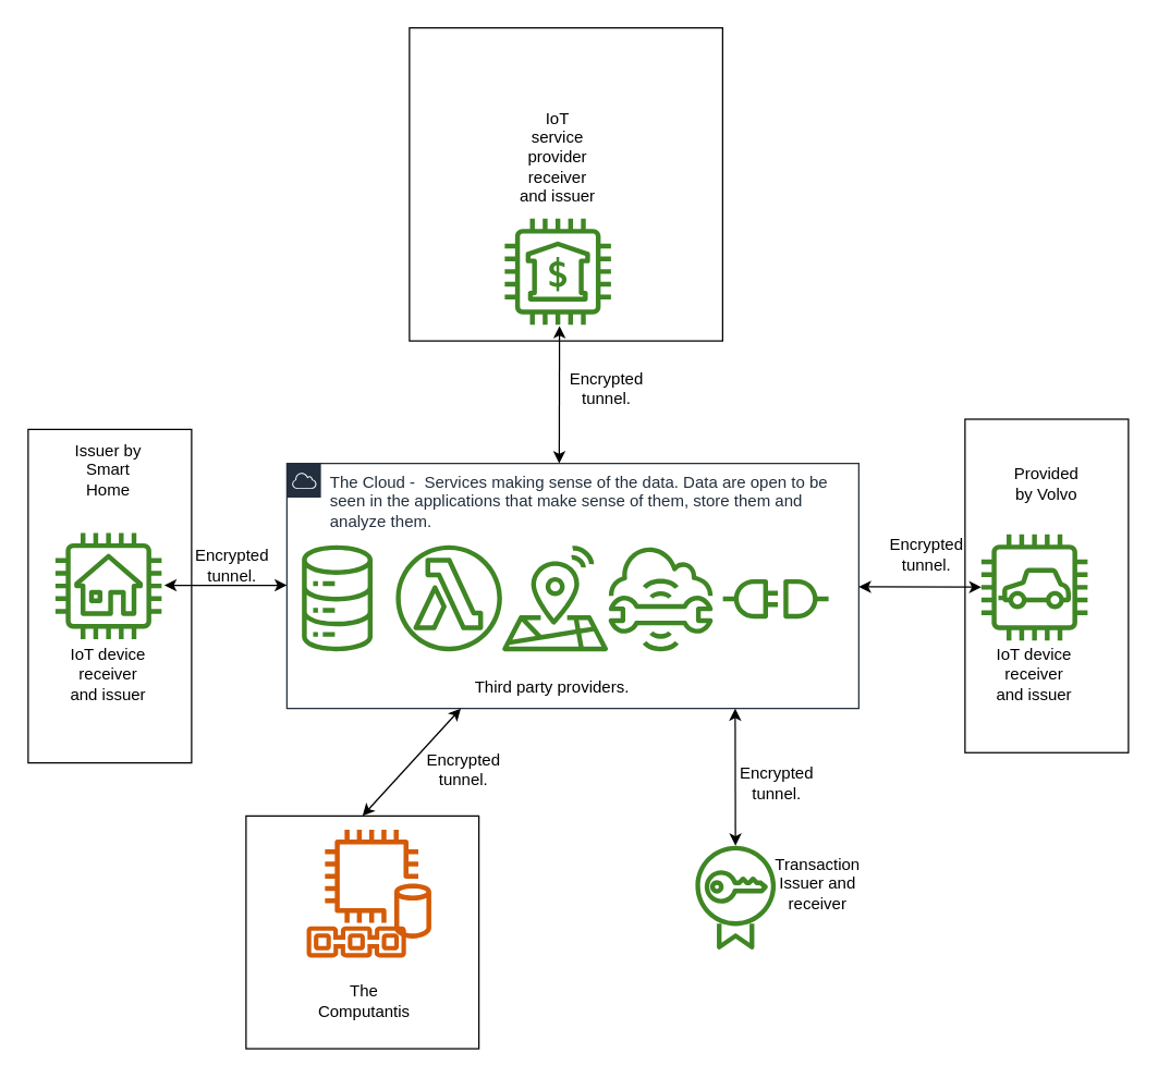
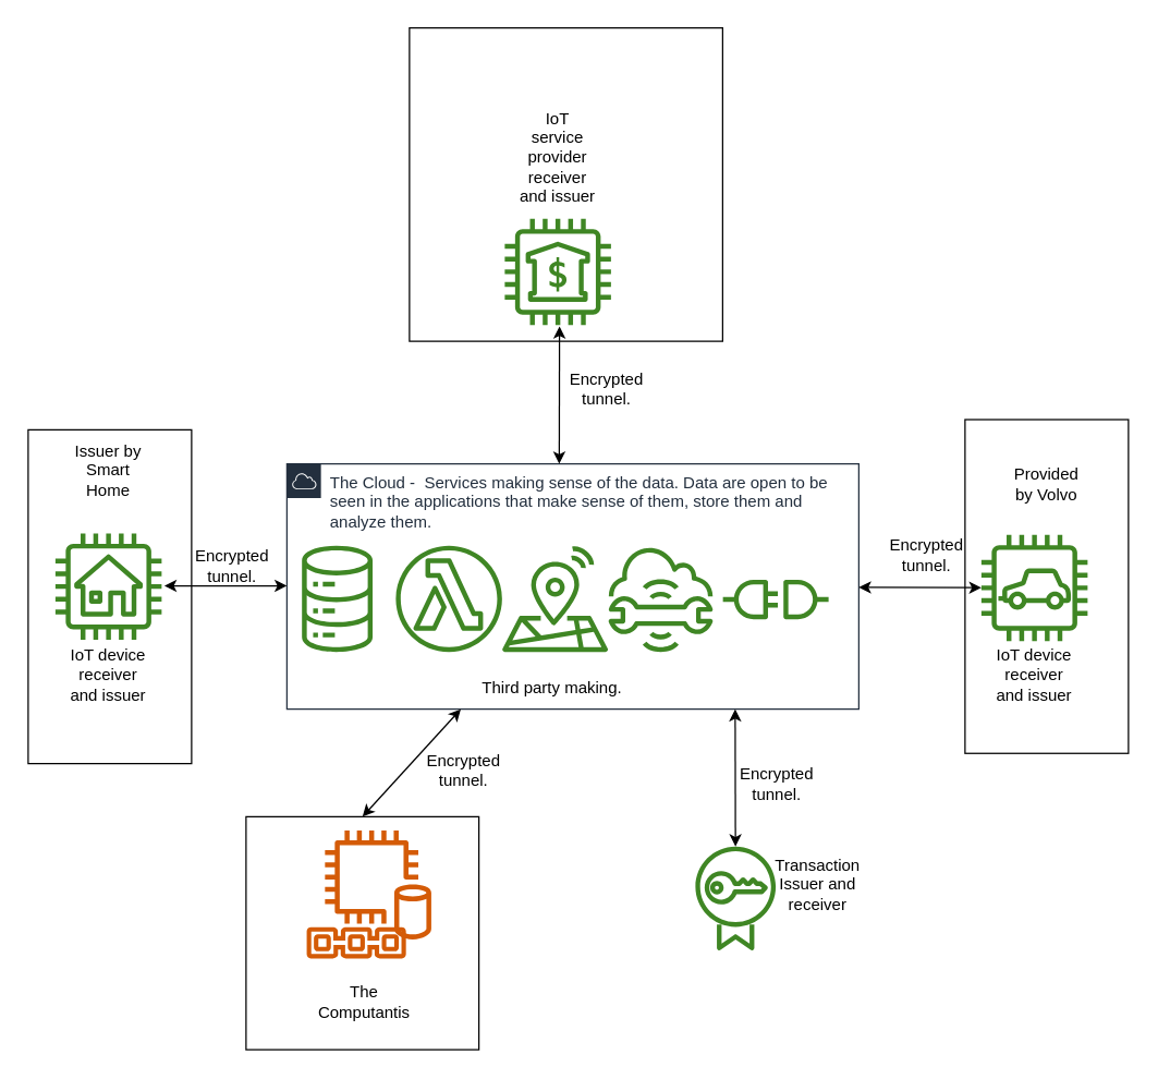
  <mxCell id="0" />
  <mxCell id="1" parent="0" />
  <mxCell id="2" value="" style="whiteSpace=wrap;html=1;aspect=fixed;" vertex="1" parent="1"><mxGeometry x="300" y="20" width="230" height="230" as="geometry" /></mxCell>
  <mxCell id="3" value="" style="rounded=0;whiteSpace=wrap;html=1;" vertex="1" parent="1"><mxGeometry x="20" y="315" width="120" height="245" as="geometry" /></mxCell>
  <mxCell id="4" value="" style="rounded=0;whiteSpace=wrap;html=1;" vertex="1" parent="1"><mxGeometry x="708" y="307.5" width="120" height="245" as="geometry" /></mxCell>
  <mxCell id="5" value="&lt;div&gt;The Cloud -&amp;nbsp; Services making sense of the data. Data are open to be seen in the applications that make sense of them, store them and analyze them. &lt;br&gt;&lt;/div&gt;&lt;div&gt;&lt;br&gt;&lt;/div&gt;" style="points=[[0,0],[0.25,0],[0.5,0],[0.75,0],[1,0],[1,0.25],[1,0.5],[1,0.75],[1,1],[0.75,1],[0.5,1],[0.25,1],[0,1],[0,0.75],[0,0.5],[0,0.25]];outlineConnect=0;gradientColor=none;html=1;whiteSpace=wrap;fontSize=12;fontStyle=0;container=1;pointerEvents=0;collapsible=0;recursiveResize=0;shape=mxgraph.aws4.group;grIcon=mxgraph.aws4.group_aws_cloud;strokeColor=#232F3E;fillColor=none;verticalAlign=top;align=left;spacingLeft=30;fontColor=#232F3E;dashed=0;" vertex="1" parent="1"><mxGeometry x="210" y="340" width="420" height="180" as="geometry" /></mxCell>
  <mxCell id="6" value="" style="sketch=0;outlineConnect=0;fontColor=#232F3E;gradientColor=none;fillColor=#3F8624;strokeColor=none;dashed=0;verticalLabelPosition=bottom;verticalAlign=top;align=center;html=1;fontSize=12;fontStyle=0;aspect=fixed;pointerEvents=1;shape=mxgraph.aws4.iot_analytics_data_store;" vertex="1" parent="5"><mxGeometry x="10" y="60" width="54" height="78" as="geometry" /></mxCell>
  <mxCell id="7" value="" style="sketch=0;outlineConnect=0;fontColor=#232F3E;gradientColor=none;fillColor=#3F8624;strokeColor=none;dashed=0;verticalLabelPosition=bottom;verticalAlign=top;align=center;html=1;fontSize=12;fontStyle=0;aspect=fixed;pointerEvents=1;shape=mxgraph.aws4.lambda_function;" vertex="1" parent="5"><mxGeometry x="80" y="60" width="78" height="78" as="geometry" /></mxCell>
  <mxCell id="8" value="" style="sketch=0;outlineConnect=0;fontColor=#232F3E;gradientColor=none;fillColor=#3F8624;strokeColor=none;dashed=0;verticalLabelPosition=bottom;verticalAlign=top;align=center;html=1;fontSize=12;fontStyle=0;aspect=fixed;pointerEvents=1;shape=mxgraph.aws4.iot_core_device_location;" vertex="1" parent="5"><mxGeometry x="158" y="60" width="78" height="78" as="geometry" /></mxCell>
  <mxCell id="9" value="" style="sketch=0;outlineConnect=0;fontColor=#232F3E;gradientColor=none;fillColor=#3F8624;strokeColor=none;dashed=0;verticalLabelPosition=bottom;verticalAlign=top;align=center;html=1;fontSize=12;fontStyle=0;aspect=fixed;pointerEvents=1;shape=mxgraph.aws4.iot_core_device_advisor;" vertex="1" parent="5"><mxGeometry x="236" y="60" width="77" height="78" as="geometry" /></mxCell>
  <mxCell id="10" value="" style="sketch=0;outlineConnect=0;fontColor=#232F3E;gradientColor=none;fillColor=#3F8624;strokeColor=none;dashed=0;verticalLabelPosition=bottom;verticalAlign=top;align=center;html=1;fontSize=12;fontStyle=0;aspect=fixed;pointerEvents=1;shape=mxgraph.aws4.connector;" vertex="1" parent="5"><mxGeometry x="320" y="85" width="78" height="29" as="geometry" /></mxCell>
- <mxCell id="11" value="Third party providers." style="text;html=1;strokeColor=none;fillColor=none;align=center;verticalAlign=middle;whiteSpace=wrap;rounded=0;" vertex="1" parent="5"><mxGeometry x="120" y="150" width="150" height="30" as="geometry" /></mxCell>
+ <mxCell id="11" value="Third party making." style="text;html=1;strokeColor=none;fillColor=none;align=center;verticalAlign=middle;whiteSpace=wrap;rounded=0;" vertex="1" parent="5"><mxGeometry x="120" y="150" width="150" height="30" as="geometry" /></mxCell>
  <mxCell id="12" value="" style="sketch=0;outlineConnect=0;fontColor=#232F3E;gradientColor=none;fillColor=#3F8624;strokeColor=none;dashed=0;verticalLabelPosition=bottom;verticalAlign=top;align=center;html=1;fontSize=12;fontStyle=0;aspect=fixed;pointerEvents=1;shape=mxgraph.aws4.bank;" vertex="1" parent="1"><mxGeometry x="370" y="160" width="78" height="78" as="geometry" /></mxCell>
  <mxCell id="13" value="" style="sketch=0;outlineConnect=0;fontColor=#232F3E;gradientColor=none;fillColor=#3F8624;strokeColor=none;dashed=0;verticalLabelPosition=bottom;verticalAlign=top;align=center;html=1;fontSize=12;fontStyle=0;aspect=fixed;pointerEvents=1;shape=mxgraph.aws4.house;" vertex="1" parent="1"><mxGeometry x="40" y="391" width="78" height="78" as="geometry" /></mxCell>
  <mxCell id="14" value="" style="sketch=0;outlineConnect=0;fontColor=#232F3E;gradientColor=none;fillColor=#3F8624;strokeColor=none;dashed=0;verticalLabelPosition=bottom;verticalAlign=top;align=center;html=1;fontSize=12;fontStyle=0;aspect=fixed;pointerEvents=1;shape=mxgraph.aws4.car;" vertex="1" parent="1"><mxGeometry x="720" y="392" width="78" height="78" as="geometry" /></mxCell>
  <mxCell id="15" value="" style="sketch=0;outlineConnect=0;fontColor=#232F3E;gradientColor=none;fillColor=#3F8624;strokeColor=none;dashed=0;verticalLabelPosition=bottom;verticalAlign=top;align=center;html=1;fontSize=12;fontStyle=0;aspect=fixed;pointerEvents=1;shape=mxgraph.aws4.certificate_manager;" vertex="1" parent="1"><mxGeometry x="510" y="620" width="59" height="78" as="geometry" /></mxCell>
  <mxCell id="16" value="" style="whiteSpace=wrap;html=1;aspect=fixed;" vertex="1" parent="1"><mxGeometry x="180" y="599" width="171" height="171" as="geometry" /></mxCell>
  <mxCell id="17" value="" style="sketch=0;outlineConnect=0;fontColor=#232F3E;gradientColor=none;fillColor=#D45B07;strokeColor=none;dashed=0;verticalLabelPosition=bottom;verticalAlign=top;align=center;html=1;fontSize=12;fontStyle=0;aspect=fixed;shape=mxgraph.aws4.blockchain_resource;" vertex="1" parent="1"><mxGeometry x="222" y="680" width="78" height="23" as="geometry" /></mxCell>
  <mxCell id="18" value="" style="sketch=0;outlineConnect=0;fontColor=#232F3E;gradientColor=none;fillColor=#D45B07;strokeColor=none;dashed=0;verticalLabelPosition=bottom;verticalAlign=top;align=center;html=1;fontSize=12;fontStyle=0;aspect=fixed;pointerEvents=1;shape=mxgraph.aws4.db_on_instance2;" vertex="1" parent="1"><mxGeometry x="237" y="609" width="80" height="80" as="geometry" /></mxCell>
  <mxCell id="19" value="" style="endArrow=classic;startArrow=classic;html=1;rounded=0;" edge="1" parent="1" source="15"><mxGeometry width="50" height="50" relative="1" as="geometry"><mxPoint x="529" y="420" as="sourcePoint" /><mxPoint x="539.197" y="520" as="targetPoint" /></mxGeometry></mxCell>
  <mxCell id="20" value="" style="endArrow=classic;startArrow=classic;html=1;rounded=0;entryX=0.5;entryY=0;entryDx=0;entryDy=0;" edge="1" parent="1" source="5" target="16"><mxGeometry width="50" height="50" relative="1" as="geometry"><mxPoint x="290" y="530" as="sourcePoint" /><mxPoint x="460" y="370" as="targetPoint" /></mxGeometry></mxCell>
  <mxCell id="21" value="Encrypted tunnel." style="text;html=1;strokeColor=none;fillColor=none;align=center;verticalAlign=middle;whiteSpace=wrap;rounded=0;" vertex="1" parent="1"><mxGeometry x="310" y="550" width="60" height="30" as="geometry" /></mxCell>
  <mxCell id="22" value="Encrypted tunnel." style="text;html=1;strokeColor=none;fillColor=none;align=center;verticalAlign=middle;whiteSpace=wrap;rounded=0;" vertex="1" parent="1"><mxGeometry x="540" y="560" width="60" height="30" as="geometry" /></mxCell>
  <mxCell id="23" value="Encrypted tunnel." style="text;html=1;strokeColor=none;fillColor=none;align=center;verticalAlign=middle;whiteSpace=wrap;rounded=0;" vertex="1" parent="1"><mxGeometry x="650" y="392" width="60" height="30" as="geometry" /></mxCell>
  <mxCell id="24" value="" style="endArrow=classic;startArrow=classic;html=1;rounded=0;" edge="1" parent="1" source="5" target="14"><mxGeometry width="50" height="50" relative="1" as="geometry"><mxPoint x="549" y="631" as="sourcePoint" /><mxPoint x="680" y="370" as="targetPoint" /></mxGeometry></mxCell>
  <mxCell id="25" value="" style="endArrow=classic;startArrow=classic;html=1;rounded=0;" edge="1" parent="1"><mxGeometry width="50" height="50" relative="1" as="geometry"><mxPoint x="120" y="429.5" as="sourcePoint" /><mxPoint x="210" y="429.5" as="targetPoint" /></mxGeometry></mxCell>
  <mxCell id="26" value="Encrypted tunnel." style="text;html=1;strokeColor=none;fillColor=none;align=center;verticalAlign=middle;whiteSpace=wrap;rounded=0;" vertex="1" parent="1"><mxGeometry x="140" y="400" width="60" height="30" as="geometry" /></mxCell>
  <mxCell id="27" value="" style="endArrow=classic;startArrow=classic;html=1;rounded=0;" edge="1" parent="1"><mxGeometry width="50" height="50" relative="1" as="geometry"><mxPoint x="410" y="340" as="sourcePoint" /><mxPoint x="410.197" y="239" as="targetPoint" /></mxGeometry></mxCell>
  <mxCell id="28" value="Encrypted tunnel." style="text;html=1;strokeColor=none;fillColor=none;align=center;verticalAlign=middle;whiteSpace=wrap;rounded=0;" vertex="1" parent="1"><mxGeometry x="415" y="270" width="60" height="30" as="geometry" /></mxCell>
  <mxCell id="29" value="Transaction &lt;br&gt;&lt;div&gt;Issuer and receiver&lt;/div&gt;" style="text;html=1;strokeColor=none;fillColor=none;align=center;verticalAlign=middle;whiteSpace=wrap;rounded=0;" vertex="1" parent="1"><mxGeometry x="570" y="634" width="60" height="30" as="geometry" /></mxCell>
  <mxCell id="30" value="&lt;div&gt;IoT device &lt;br&gt;&lt;/div&gt;&lt;div&gt;receiver and issuer&lt;/div&gt;" style="text;html=1;strokeColor=none;fillColor=none;align=center;verticalAlign=middle;whiteSpace=wrap;rounded=0;" vertex="1" parent="1"><mxGeometry x="729" y="480" width="60" height="30" as="geometry" /></mxCell>
  <mxCell id="31" value="&lt;div&gt;IoT device &lt;br&gt;&lt;/div&gt;&lt;div&gt;receiver and issuer&lt;/div&gt;" style="text;html=1;strokeColor=none;fillColor=none;align=center;verticalAlign=middle;whiteSpace=wrap;rounded=0;" vertex="1" parent="1"><mxGeometry x="49" y="480" width="60" height="30" as="geometry" /></mxCell>
  <mxCell id="32" value="&lt;div&gt;IoT service &lt;br&gt;&lt;/div&gt;&lt;div&gt;provider &lt;br&gt;&lt;/div&gt;&lt;div&gt;receiver and issuer&lt;/div&gt;" style="text;html=1;strokeColor=none;fillColor=none;align=center;verticalAlign=middle;whiteSpace=wrap;rounded=0;" vertex="1" parent="1"><mxGeometry x="379" y="100" width="60" height="30" as="geometry" /></mxCell>
  <mxCell id="33" value="Issuer by Smart Home" style="text;html=1;strokeColor=none;fillColor=none;align=center;verticalAlign=middle;whiteSpace=wrap;rounded=0;" vertex="1" parent="1"><mxGeometry x="49" y="330" width="60" height="30" as="geometry" /></mxCell>
  <mxCell id="34" value="Provided by Volvo" style="text;html=1;strokeColor=none;fillColor=none;align=center;verticalAlign=middle;whiteSpace=wrap;rounded=0;" vertex="1" parent="1"><mxGeometry x="738" y="340" width="60" height="30" as="geometry" /></mxCell>
  <mxCell id="35" value="The Computantis " style="text;html=1;strokeColor=none;fillColor=none;align=center;verticalAlign=middle;whiteSpace=wrap;rounded=0;" vertex="1" parent="1"><mxGeometry x="237" y="720" width="60" height="30" as="geometry" /></mxCell>
